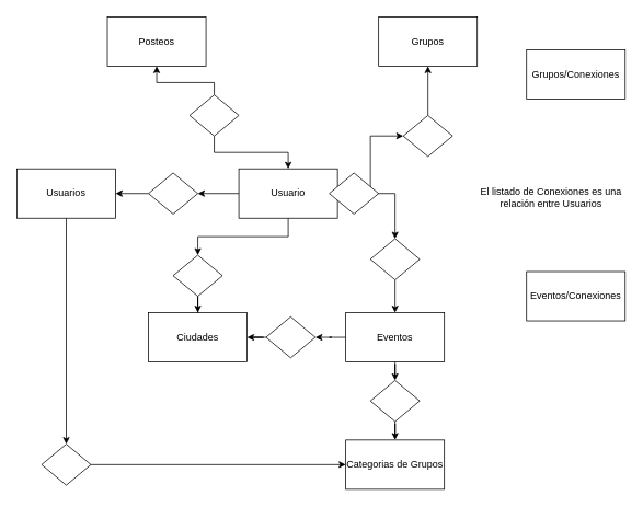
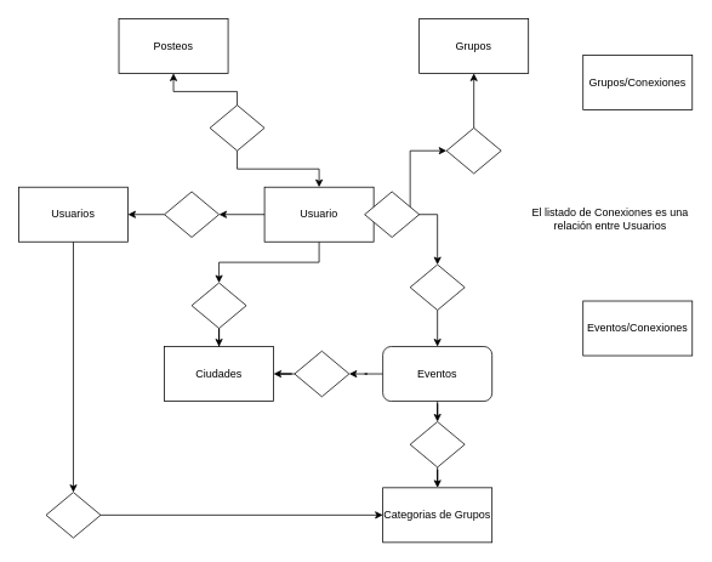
  <mxCell id="0" />
  <mxCell id="1" parent="0" />
  <mxCell id="2" value="" style="edgeStyle=orthogonalEdgeStyle;rounded=0;orthogonalLoop=1;jettySize=auto;html=1;entryX=1;entryY=0.5;entryDx=0;entryDy=0;" edge="1" parent="1" source="6" target="22"><mxGeometry relative="1" as="geometry"><mxPoint x="340" y="300" as="targetPoint" /></mxGeometry></mxCell>
  <mxCell id="3" value="" style="edgeStyle=orthogonalEdgeStyle;rounded=0;orthogonalLoop=1;jettySize=auto;html=1;entryX=0;entryY=0.5;entryDx=0;entryDy=0;" edge="1" parent="1" source="6" target="17"><mxGeometry relative="1" as="geometry"><mxPoint x="340" y="300" as="targetPoint" /></mxGeometry></mxCell>
  <mxCell id="4" style="edgeStyle=orthogonalEdgeStyle;rounded=0;orthogonalLoop=1;jettySize=auto;html=1;" edge="1" parent="1" source="6" target="25"><mxGeometry relative="1" as="geometry" /></mxCell>
  <mxCell id="5" value="" style="edgeStyle=orthogonalEdgeStyle;rounded=0;orthogonalLoop=1;jettySize=auto;html=1;entryX=0.5;entryY=0;entryDx=0;entryDy=0;exitX=0.5;exitY=1;exitDx=0;exitDy=0;" edge="1" parent="1" source="6" target="27"><mxGeometry relative="1" as="geometry"><mxPoint x="360" y="270" as="sourcePoint" /><mxPoint x="340" y="300" as="targetPoint" /></mxGeometry></mxCell>
  <mxCell id="6" value="Usuario" style="rounded=0;whiteSpace=wrap;html=1;" vertex="1" parent="1"><mxGeometry x="290" y="205" width="120" height="60" as="geometry" /></mxCell>
  <mxCell id="7" value="Ciudades" style="rounded=0;whiteSpace=wrap;html=1;" vertex="1" parent="1"><mxGeometry x="180" y="380" width="120" height="60" as="geometry" /></mxCell>
  <mxCell id="8" value="" style="edgeStyle=orthogonalEdgeStyle;rounded=0;orthogonalLoop=1;jettySize=auto;html=1;entryX=0.5;entryY=0;entryDx=0;entryDy=0;" edge="1" parent="1" source="10" target="31"><mxGeometry relative="1" as="geometry" /></mxCell>
  <mxCell id="9" value="" style="edgeStyle=orthogonalEdgeStyle;rounded=0;orthogonalLoop=1;jettySize=auto;html=1;" edge="1" parent="1" source="10" target="33"><mxGeometry relative="1" as="geometry" /></mxCell>
- <mxCell id="10" value="Eventos" style="rounded=0;whiteSpace=wrap;html=1;" vertex="1" parent="1"><mxGeometry x="420" y="380" width="120" height="60" as="geometry" /></mxCell>
+ <mxCell id="10" value="Eventos" style="whiteSpace=wrap;html=1;rounded=1;" vertex="1" parent="1"><mxGeometry x="420" y="380" width="120" height="60" as="geometry" /></mxCell>
  <mxCell id="11" value="Categorias de Grupos" style="rounded=0;whiteSpace=wrap;html=1;" vertex="1" parent="1"><mxGeometry x="420" y="535" width="120" height="60" as="geometry" /></mxCell>
  <mxCell id="12" value="" style="edgeStyle=orthogonalEdgeStyle;rounded=0;orthogonalLoop=1;jettySize=auto;html=1;entryX=0.5;entryY=0;entryDx=0;entryDy=0;" edge="1" parent="1" source="13" target="29"><mxGeometry relative="1" as="geometry"><mxPoint x="70" y="420" as="targetPoint" /></mxGeometry></mxCell>
  <mxCell id="13" value="Usuarios" style="rounded=0;whiteSpace=wrap;html=1;" vertex="1" parent="1"><mxGeometry x="20" y="205" width="120" height="60" as="geometry" /></mxCell>
  <mxCell id="14" value="Grupos" style="rounded=0;whiteSpace=wrap;html=1;" vertex="1" parent="1"><mxGeometry x="460" y="20" width="120" height="60" as="geometry" /></mxCell>
  <mxCell id="15" value="Posteos" style="rounded=0;whiteSpace=wrap;html=1;" vertex="1" parent="1"><mxGeometry x="130" y="20" width="120" height="60" as="geometry" /></mxCell>
  <mxCell id="16" value="" style="edgeStyle=orthogonalEdgeStyle;rounded=0;orthogonalLoop=1;jettySize=auto;html=1;" edge="1" parent="1" source="17" target="14"><mxGeometry relative="1" as="geometry" /></mxCell>
  <mxCell id="17" value="" style="rhombus;whiteSpace=wrap;html=1;" vertex="1" parent="1"><mxGeometry x="490" y="140" width="60" height="50" as="geometry" /></mxCell>
  <mxCell id="18" value="" style="edgeStyle=orthogonalEdgeStyle;rounded=0;orthogonalLoop=1;jettySize=auto;html=1;" edge="1" parent="1" source="20" target="6"><mxGeometry relative="1" as="geometry" /></mxCell>
  <mxCell id="19" value="" style="edgeStyle=orthogonalEdgeStyle;rounded=0;orthogonalLoop=1;jettySize=auto;html=1;" edge="1" parent="1" source="20" target="15"><mxGeometry relative="1" as="geometry"><Array as="points"><mxPoint x="260" y="100" /><mxPoint x="190" y="100" /></Array></mxGeometry></mxCell>
  <mxCell id="20" value="" style="rhombus;whiteSpace=wrap;html=1;" vertex="1" parent="1"><mxGeometry x="230" y="115" width="60" height="50" as="geometry" /></mxCell>
  <mxCell id="21" value="" style="edgeStyle=orthogonalEdgeStyle;rounded=0;orthogonalLoop=1;jettySize=auto;html=1;entryX=1;entryY=0.5;entryDx=0;entryDy=0;" edge="1" parent="1" source="22" target="13"><mxGeometry relative="1" as="geometry"><mxPoint x="90" y="275" as="targetPoint" /></mxGeometry></mxCell>
  <mxCell id="22" value="" style="rhombus;whiteSpace=wrap;html=1;" vertex="1" parent="1"><mxGeometry x="180" y="210" width="60" height="50" as="geometry" /></mxCell>
  <mxCell id="23" value="" style="rhombus;whiteSpace=wrap;html=1;" vertex="1" parent="1"><mxGeometry x="400" y="210" width="60" height="50" as="geometry" /></mxCell>
  <mxCell id="24" value="" style="edgeStyle=orthogonalEdgeStyle;rounded=0;orthogonalLoop=1;jettySize=auto;html=1;" edge="1" parent="1" source="25" target="10"><mxGeometry relative="1" as="geometry" /></mxCell>
  <mxCell id="25" value="" style="rhombus;whiteSpace=wrap;html=1;" vertex="1" parent="1"><mxGeometry x="450" y="290" width="60" height="50" as="geometry" /></mxCell>
  <mxCell id="26" value="" style="edgeStyle=orthogonalEdgeStyle;rounded=0;orthogonalLoop=1;jettySize=auto;html=1;" edge="1" parent="1" source="27" target="7"><mxGeometry relative="1" as="geometry" /></mxCell>
  <mxCell id="27" value="" style="rhombus;whiteSpace=wrap;html=1;" vertex="1" parent="1"><mxGeometry x="210" y="310" width="60" height="50" as="geometry" /></mxCell>
  <mxCell id="28" value="" style="edgeStyle=orthogonalEdgeStyle;rounded=0;orthogonalLoop=1;jettySize=auto;html=1;" edge="1" parent="1" source="29" target="11"><mxGeometry relative="1" as="geometry"><mxPoint x="200" y="505" as="targetPoint" /></mxGeometry></mxCell>
  <mxCell id="29" value="" style="rhombus;whiteSpace=wrap;html=1;" vertex="1" parent="1"><mxGeometry x="50" y="540" width="60" height="50" as="geometry" /></mxCell>
  <mxCell id="30" style="edgeStyle=orthogonalEdgeStyle;rounded=0;orthogonalLoop=1;jettySize=auto;html=1;entryX=0.5;entryY=0;entryDx=0;entryDy=0;" edge="1" parent="1" source="31" target="11"><mxGeometry relative="1" as="geometry" /></mxCell>
  <mxCell id="31" value="" style="rhombus;whiteSpace=wrap;html=1;" vertex="1" parent="1"><mxGeometry x="450" y="462.5" width="60" height="50" as="geometry" /></mxCell>
  <mxCell id="32" value="" style="edgeStyle=orthogonalEdgeStyle;rounded=0;orthogonalLoop=1;jettySize=auto;html=1;" edge="1" parent="1" source="33" target="7"><mxGeometry relative="1" as="geometry" /></mxCell>
  <mxCell id="33" value="" style="rhombus;whiteSpace=wrap;html=1;" vertex="1" parent="1"><mxGeometry x="323" y="385" width="60" height="50" as="geometry" /></mxCell>
  <mxCell id="34" value="Grupos/Conexiones" style="rounded=0;whiteSpace=wrap;html=1;" vertex="1" parent="1"><mxGeometry x="640" y="60" width="120" height="60" as="geometry" /></mxCell>
  <mxCell id="35" value="Eventos/Conexiones" style="rounded=0;whiteSpace=wrap;html=1;" vertex="1" parent="1"><mxGeometry x="640" y="330" width="120" height="60" as="geometry" /></mxCell>
  <mxCell id="36" value="El listado de Conexiones es una relación entre Usuarios" style="text;html=1;strokeColor=none;fillColor=none;align=center;verticalAlign=middle;whiteSpace=wrap;rounded=0;" vertex="1" parent="1"><mxGeometry x="580" y="210" width="180" height="60" as="geometry" /></mxCell>
